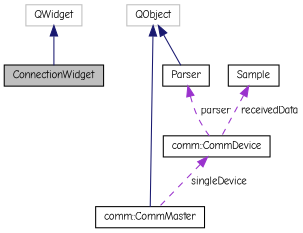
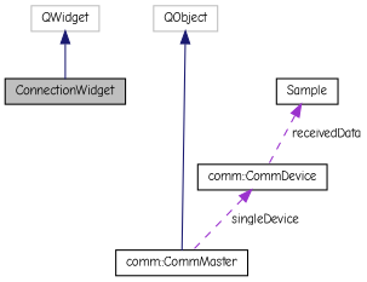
  digraph {
    fontname="Comic Neue"
    node [color=black fillcolor=white fontname="Comic Neue" fontsize=10 shape=record style=filled]
    edge [color=midnightblue dir=back fontname="Comic Neue" fontsize=10 labelfontname=Helvetica labelfontsize=10 style=solid]
    n1 [fillcolor=grey75 fontcolor=black height=0.2 label=ConnectionWidget width=0.4]
    n2 [color=grey75 height=0.2 label=QWidget width=0.4]
    n3 [height=0.2 label="comm::CommMaster" width=0.4]
    n4 [color=grey75 height=0.2 label=QObject width=0.4]
-   n5 [height=0.2 label=Parser width=0.4]
    n6 [height=0.2 label="comm::CommDevice" width=0.4]
    n7 [height=0.2 label=Sample width=0.4]
    n2 -> n1
    n4 -> n3
-   n4 -> n5
-   n5 -> n6 [color=darkorchid3 label=" parser" style=dashed]
    n6 -> n3 [color=darkorchid3 label=" singleDevice" style=dashed]
    n7 -> n6 [color=darkorchid3 label=" receivedData" style=dashed]
  }
